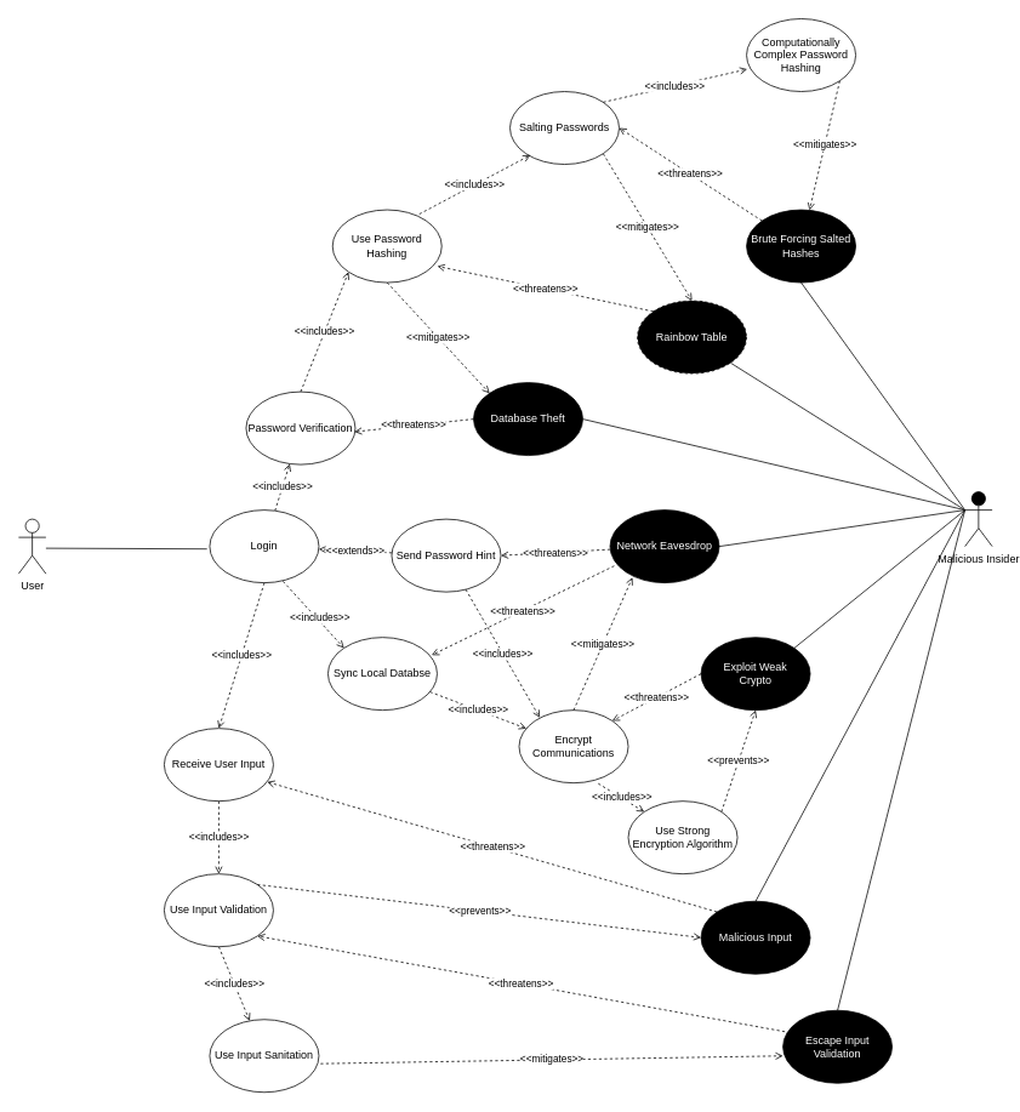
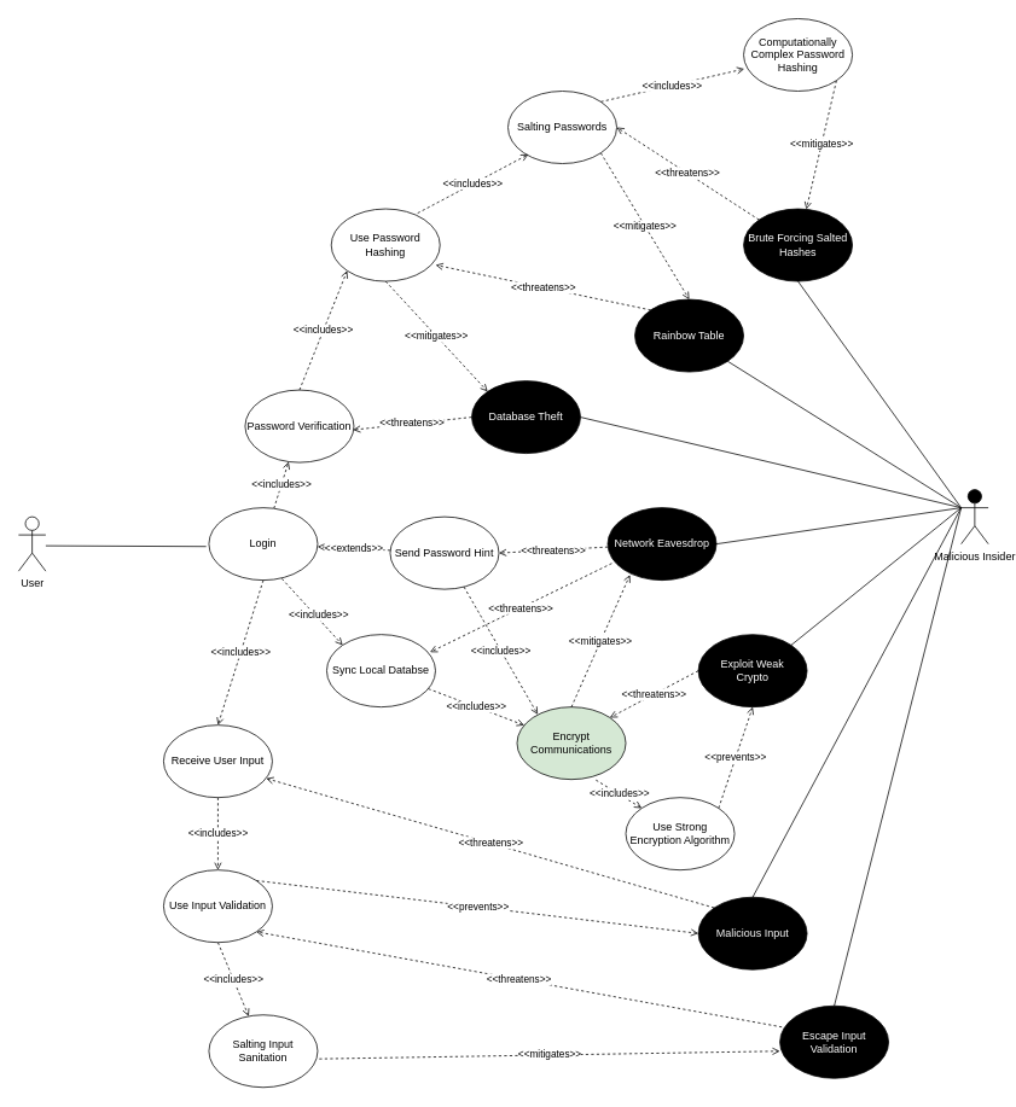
  <mxCell id="0" />
  <mxCell id="1" parent="0" />
  <mxCell id="2" value="User" style="shape=umlActor;verticalLabelPosition=bottom;verticalAlign=top;html=1;outlineConnect=0;fillColor=#FFFFFF;" parent="1" vertex="1"><mxGeometry x="20" y="570" width="30" height="60" as="geometry" /></mxCell>
  <mxCell id="3" value="" style="endArrow=none;html=1;entryX=-0.025;entryY=0.535;entryDx=0;entryDy=0;entryPerimeter=0;" parent="1" target="5" edge="1"><mxGeometry width="50" height="50" relative="1" as="geometry"><mxPoint x="50" y="602" as="sourcePoint" /><mxPoint x="140" y="602" as="targetPoint" /></mxGeometry></mxCell>
  <mxCell id="4" value="&amp;lt;&amp;lt;includes&amp;gt;&amp;gt;" style="rounded=1;orthogonalLoop=1;jettySize=auto;html=1;dashed=1;strokeWidth=1;endFill=0;endArrow=open;" parent="1" source="5" target="30" edge="1"><mxGeometry relative="1" as="geometry" /></mxCell>
  <mxCell id="5" value="Login" style="ellipse;whiteSpace=wrap;html=1;fillColor=#FFFFFF;" parent="1" vertex="1"><mxGeometry x="230" y="560" width="120" height="80" as="geometry" /></mxCell>
  <mxCell id="6" value="Use Input Validation" style="ellipse;whiteSpace=wrap;html=1;fillColor=#FFFFFF;" parent="1" vertex="1"><mxGeometry x="180" y="960" width="120" height="80" as="geometry" /></mxCell>
  <mxCell id="7" value="&amp;lt;&amp;lt;includes&amp;gt;&amp;gt;" style="endArrow=open;dashed=1;html=1;endFill=0;strokeWidth=1;exitX=0.5;exitY=1;exitDx=0;exitDy=0;entryX=0.5;entryY=0;entryDx=0;entryDy=0;" parent="1" source="5" target="25" edge="1"><mxGeometry width="50" height="50" relative="1" as="geometry"><mxPoint x="120" y="730" as="sourcePoint" /><mxPoint x="270" y="740" as="targetPoint" /></mxGeometry></mxCell>
  <mxCell id="8" value="Use Password Hashing" style="ellipse;whiteSpace=wrap;html=1;" parent="1" vertex="1"><mxGeometry x="365" y="230" width="120" height="80" as="geometry" /></mxCell>
  <mxCell id="9" value="Sync Local Databse" style="ellipse;whiteSpace=wrap;html=1;" parent="1" vertex="1"><mxGeometry x="360" y="700" width="120" height="80" as="geometry" /></mxCell>
  <mxCell id="10" value="&amp;lt;&amp;lt;includes&amp;gt;&amp;gt;" style="rounded=1;orthogonalLoop=1;jettySize=auto;html=1;dashed=1;strokeWidth=1;endFill=0;endArrow=open;exitX=0.671;exitY=0.979;exitDx=0;exitDy=0;exitPerimeter=0;entryX=0;entryY=0;entryDx=0;entryDy=0;" parent="1" source="5" target="9" edge="1"><mxGeometry x="0.149" y="3" relative="1" as="geometry"><mxPoint x="190" y="560" as="sourcePoint" /><mxPoint x="370" y="750" as="targetPoint" /><mxPoint as="offset" /></mxGeometry></mxCell>
  <mxCell id="11" value="Send Password Hint" style="ellipse;whiteSpace=wrap;html=1;" parent="1" vertex="1"><mxGeometry x="430" y="570" width="120" height="80" as="geometry" /></mxCell>
  <mxCell id="12" value="&amp;lt;&amp;lt;extends&amp;gt;&amp;gt;" style="rounded=1;orthogonalLoop=1;jettySize=auto;html=1;dashed=1;strokeWidth=1;endFill=0;endArrow=open;" parent="1" source="11" target="5" edge="1"><mxGeometry relative="1" as="geometry"><mxPoint x="360" y="610" as="sourcePoint" /><mxPoint x="450" y="660" as="targetPoint" /></mxGeometry></mxCell>
- <mxCell id="13" value="Rainbow Table" style="ellipse;whiteSpace=wrap;html=1;fillColor=#000000;fontColor=#FFFFFF;dashed=1;" parent="1" vertex="1"><mxGeometry x="700" y="330" width="120" height="80" as="geometry" /></mxCell>
+ <mxCell id="13" value="Rainbow Table" style="ellipse;whiteSpace=wrap;html=1;fillColor=#000000;fontColor=#FFFFFF;" parent="1" vertex="1"><mxGeometry x="700" y="330" width="120" height="80" as="geometry" /></mxCell>
  <mxCell id="14" value="Malicious Insider" style="shape=umlActor;verticalLabelPosition=bottom;verticalAlign=top;html=1;outlineConnect=0;fillColor=#000000;" parent="1" vertex="1"><mxGeometry x="1060" y="540" width="30" height="60" as="geometry" /></mxCell>
  <mxCell id="15" value="&amp;lt;&amp;lt;threatens&amp;gt;&amp;gt;" style="rounded=1;orthogonalLoop=1;jettySize=auto;html=1;dashed=1;strokeWidth=1;endFill=0;endArrow=open;exitX=0;exitY=0;exitDx=0;exitDy=0;entryX=0.96;entryY=0.775;entryDx=0;entryDy=0;entryPerimeter=0;" parent="1" source="13" target="8" edge="1"><mxGeometry relative="1" as="geometry"><mxPoint x="507.181" y="619.999" as="sourcePoint" /><mxPoint x="610.002" y="554.973" as="targetPoint" /></mxGeometry></mxCell>
  <mxCell id="16" value="Salting Passwords" style="ellipse;whiteSpace=wrap;html=1;" parent="1" vertex="1"><mxGeometry x="560" y="100" width="120" height="80" as="geometry" /></mxCell>
  <mxCell id="17" value="&amp;lt;&amp;lt;includes&amp;gt;&amp;gt;" style="rounded=1;orthogonalLoop=1;jettySize=auto;html=1;dashed=1;strokeWidth=1;endFill=0;endArrow=open;exitX=0.794;exitY=0.059;exitDx=0;exitDy=0;exitPerimeter=0;entryX=0.187;entryY=0.874;entryDx=0;entryDy=0;entryPerimeter=0;" parent="1" source="8" target="16" edge="1"><mxGeometry relative="1" as="geometry"><mxPoint x="570.001" y="483.533" as="sourcePoint" /><mxPoint x="634.992" y="439.997" as="targetPoint" /></mxGeometry></mxCell>
  <mxCell id="18" value="&amp;lt;&amp;lt;mitigates&amp;gt;&amp;gt;" style="rounded=1;orthogonalLoop=1;jettySize=auto;html=1;dashed=1;strokeWidth=1;endFill=0;endArrow=open;exitX=1;exitY=1;exitDx=0;exitDy=0;entryX=0.5;entryY=0;entryDx=0;entryDy=0;" parent="1" source="16" target="13" edge="1"><mxGeometry relative="1" as="geometry"><mxPoint x="672.84" y="454.8" as="sourcePoint" /><mxPoint x="730" y="410" as="targetPoint" /></mxGeometry></mxCell>
  <mxCell id="19" style="edgeStyle=none;rounded=0;orthogonalLoop=1;jettySize=auto;html=1;exitX=0.5;exitY=1;exitDx=0;exitDy=0;entryX=0;entryY=0.333;entryDx=0;entryDy=0;entryPerimeter=0;fontColor=#FFFFFF;endArrow=none;endFill=0;" parent="1" source="20" target="14" edge="1"><mxGeometry relative="1" as="geometry" /></mxCell>
  <mxCell id="20" value="Brute Forcing Salted Hashes" style="ellipse;whiteSpace=wrap;html=1;fillColor=#000000;fontColor=#FFFFFF;" parent="1" vertex="1"><mxGeometry x="820" y="230" width="120" height="80" as="geometry" /></mxCell>
  <mxCell id="21" value="&amp;lt;&amp;lt;threatens&amp;gt;&amp;gt;" style="rounded=1;orthogonalLoop=1;jettySize=auto;html=1;dashed=1;strokeWidth=1;endFill=0;endArrow=open;entryX=1;entryY=0.5;entryDx=0;entryDy=0;" parent="1" source="20" target="16" edge="1"><mxGeometry relative="1" as="geometry"><mxPoint x="812.374" y="449.716" as="sourcePoint" /><mxPoint x="740" y="450" as="targetPoint" /></mxGeometry></mxCell>
  <mxCell id="22" value="Computationally Complex Password Hashing" style="ellipse;whiteSpace=wrap;html=1;" parent="1" vertex="1"><mxGeometry x="820" y="20" width="120" height="80" as="geometry" /></mxCell>
  <mxCell id="23" value="&amp;lt;&amp;lt;mitigates&amp;gt;&amp;gt;" style="rounded=1;orthogonalLoop=1;jettySize=auto;html=1;dashed=1;strokeWidth=1;endFill=0;endArrow=open;exitX=1;exitY=1;exitDx=0;exitDy=0;" parent="1" source="22" target="20" edge="1"><mxGeometry relative="1" as="geometry"><mxPoint x="822.426" y="200.004" as="sourcePoint" /><mxPoint x="870" y="311.72" as="targetPoint" /></mxGeometry></mxCell>
  <mxCell id="24" value="&amp;lt;&amp;lt;includes&amp;gt;&amp;gt;" style="rounded=1;orthogonalLoop=1;jettySize=auto;html=1;dashed=1;strokeWidth=1;endFill=0;endArrow=open;exitX=1;exitY=0;exitDx=0;exitDy=0;entryX=0.006;entryY=0.693;entryDx=0;entryDy=0;entryPerimeter=0;" parent="1" source="16" target="22" edge="1"><mxGeometry relative="1" as="geometry"><mxPoint x="672.84" y="344.8" as="sourcePoint" /><mxPoint x="720" y="300" as="targetPoint" /></mxGeometry></mxCell>
  <mxCell id="25" value="Receive User Input" style="ellipse;whiteSpace=wrap;html=1;fillColor=#FFFFFF;" parent="1" vertex="1"><mxGeometry x="180" y="800" width="120" height="80" as="geometry" /></mxCell>
  <mxCell id="26" value="Malicious Input" style="ellipse;whiteSpace=wrap;html=1;fillColor=#000000;fontColor=#FFFFFF;" parent="1" vertex="1"><mxGeometry x="770" y="990" width="120" height="80" as="geometry" /></mxCell>
  <mxCell id="27" value="&amp;lt;&amp;lt;includes&amp;gt;&amp;gt;" style="rounded=1;orthogonalLoop=1;jettySize=auto;html=1;dashed=1;strokeWidth=1;endFill=0;endArrow=open;exitX=0.5;exitY=1;exitDx=0;exitDy=0;entryX=0.5;entryY=0;entryDx=0;entryDy=0;" parent="1" source="25" target="6" edge="1"><mxGeometry relative="1" as="geometry"><mxPoint x="290" y="1054.8" as="sourcePoint" /><mxPoint x="337.16" y="1010" as="targetPoint" /></mxGeometry></mxCell>
  <mxCell id="28" value="&amp;lt;&amp;lt;threatens&amp;gt;&amp;gt;" style="rounded=1;orthogonalLoop=1;jettySize=auto;html=1;dashed=1;strokeWidth=1;endFill=0;endArrow=open;exitX=0;exitY=0;exitDx=0;exitDy=0;entryX=0.943;entryY=0.736;entryDx=0;entryDy=0;entryPerimeter=0;" parent="1" source="26" target="25" edge="1"><mxGeometry relative="1" as="geometry"><mxPoint x="412.374" y="859.716" as="sourcePoint" /><mxPoint x="300" y="840" as="targetPoint" /></mxGeometry></mxCell>
  <mxCell id="29" value="&amp;lt;&amp;lt;prevents&amp;gt;&amp;gt;" style="rounded=1;orthogonalLoop=1;jettySize=auto;html=1;dashed=1;strokeWidth=1;endFill=0;endArrow=open;exitX=1;exitY=0;exitDx=0;exitDy=0;entryX=0;entryY=0.5;entryDx=0;entryDy=0;" parent="1" source="6" target="26" edge="1"><mxGeometry relative="1" as="geometry"><mxPoint x="582.426" y="910.004" as="sourcePoint" /><mxPoint x="630" y="1021.72" as="targetPoint" /></mxGeometry></mxCell>
  <mxCell id="30" value="Password Verification" style="ellipse;whiteSpace=wrap;html=1;" parent="1" vertex="1"><mxGeometry x="270" y="430" width="120" height="80" as="geometry" /></mxCell>
  <mxCell id="31" value="Database Theft" style="ellipse;whiteSpace=wrap;html=1;fillColor=#000000;fontColor=#FFFFFF;" parent="1" vertex="1"><mxGeometry x="520" y="420" width="120" height="80" as="geometry" /></mxCell>
  <mxCell id="32" value="&amp;lt;&amp;lt;threatens&amp;gt;&amp;gt;" style="rounded=1;orthogonalLoop=1;jettySize=auto;html=1;dashed=1;strokeWidth=1;endFill=0;endArrow=open;exitX=0;exitY=0.5;exitDx=0;exitDy=0;entryX=0.992;entryY=0.55;entryDx=0;entryDy=0;entryPerimeter=0;" parent="1" source="31" target="30" edge="1"><mxGeometry relative="1" as="geometry"><mxPoint x="590" y="536.16" as="sourcePoint" /><mxPoint x="529.64" y="520" as="targetPoint" /></mxGeometry></mxCell>
  <mxCell id="33" value="&amp;lt;&amp;lt;includes&amp;gt;&amp;gt;" style="rounded=1;orthogonalLoop=1;jettySize=auto;html=1;dashed=1;strokeWidth=1;endFill=0;endArrow=open;exitX=0.5;exitY=0;exitDx=0;exitDy=0;entryX=0;entryY=1;entryDx=0;entryDy=0;" parent="1" source="30" target="8" edge="1"><mxGeometry relative="1" as="geometry"><mxPoint x="348.941" y="586.86" as="sourcePoint" /><mxPoint x="540" y="590" as="targetPoint" /></mxGeometry></mxCell>
  <mxCell id="34" value="&amp;lt;&amp;lt;mitigates&amp;gt;&amp;gt;" style="rounded=1;orthogonalLoop=1;jettySize=auto;html=1;dashed=1;strokeWidth=1;endFill=0;endArrow=open;exitX=0.5;exitY=1;exitDx=0;exitDy=0;entryX=0;entryY=0;entryDx=0;entryDy=0;" parent="1" source="8" target="31" edge="1"><mxGeometry relative="1" as="geometry"><mxPoint x="769.996" y="530.004" as="sourcePoint" /><mxPoint x="837.57" y="691.72" as="targetPoint" /></mxGeometry></mxCell>
  <mxCell id="35" value="Escape Input Validation" style="ellipse;whiteSpace=wrap;html=1;fillColor=#000000;fontColor=#FFFFFF;" parent="1" vertex="1"><mxGeometry x="860" y="1110" width="120" height="80" as="geometry" /></mxCell>
  <mxCell id="36" value="&amp;lt;&amp;lt;threatens&amp;gt;&amp;gt;" style="rounded=1;orthogonalLoop=1;jettySize=auto;html=1;dashed=1;strokeWidth=1;endFill=0;endArrow=open;exitX=0.018;exitY=0.292;exitDx=0;exitDy=0;entryX=1;entryY=1;entryDx=0;entryDy=0;exitPerimeter=0;" parent="1" source="35" target="6" edge="1"><mxGeometry relative="1" as="geometry"><mxPoint x="630.004" y="1081.416" as="sourcePoint" /><mxPoint x="485.59" y="1018.58" as="targetPoint" /></mxGeometry></mxCell>
- <mxCell id="37" value="Use Input Sanitation" style="ellipse;whiteSpace=wrap;html=1;fillColor=#FFFFFF;" parent="1" vertex="1"><mxGeometry x="230" y="1120" width="120" height="80" as="geometry" /></mxCell>
+ <mxCell id="37" value="Salting Input Sanitation" style="ellipse;whiteSpace=wrap;html=1;fillColor=#FFFFFF;" parent="1" vertex="1"><mxGeometry x="230" y="1120" width="120" height="80" as="geometry" /></mxCell>
  <mxCell id="38" value="&amp;lt;&amp;lt;includes&amp;gt;&amp;gt;" style="rounded=1;orthogonalLoop=1;jettySize=auto;html=1;dashed=1;strokeWidth=1;endFill=0;endArrow=open;exitX=0.5;exitY=1;exitDx=0;exitDy=0;" parent="1" source="6" target="37" edge="1"><mxGeometry relative="1" as="geometry"><mxPoint x="295" y="1070" as="sourcePoint" /><mxPoint x="135" y="1110" as="targetPoint" /></mxGeometry></mxCell>
  <mxCell id="39" value="&amp;lt;&amp;lt;mitigates&amp;gt;&amp;gt;" style="rounded=1;orthogonalLoop=1;jettySize=auto;html=1;dashed=1;strokeWidth=1;endFill=0;endArrow=open;exitX=1.015;exitY=0.607;exitDx=0;exitDy=0;exitPerimeter=0;" parent="1" source="37" edge="1"><mxGeometry relative="1" as="geometry"><mxPoint x="419.996" y="1273.436" as="sourcePoint" /><mxPoint x="860" y="1160" as="targetPoint" /></mxGeometry></mxCell>
  <mxCell id="40" value="Network Eavesdrop" style="ellipse;whiteSpace=wrap;html=1;fillColor=#000000;fontColor=#FFFFFF;" parent="1" vertex="1"><mxGeometry x="670" y="560" width="120" height="80" as="geometry" /></mxCell>
  <mxCell id="41" value="&amp;lt;&amp;lt;threatens&amp;gt;&amp;gt;" style="rounded=1;orthogonalLoop=1;jettySize=auto;html=1;dashed=1;strokeWidth=1;endFill=0;endArrow=open;entryX=1;entryY=0.5;entryDx=0;entryDy=0;" parent="1" source="40" target="11" edge="1"><mxGeometry relative="1" as="geometry"><mxPoint x="660" y="690" as="sourcePoint" /><mxPoint x="549.996" y="650.004" as="targetPoint" /></mxGeometry></mxCell>
- <mxCell id="42" value="Encrypt Communications" style="ellipse;whiteSpace=wrap;html=1;" parent="1" vertex="1"><mxGeometry x="570" y="780" width="120" height="80" as="geometry" /></mxCell>
+ <mxCell id="42" value="Encrypt Communications" style="ellipse;whiteSpace=wrap;html=1;fillColor=#d5e8d4;" parent="1" vertex="1"><mxGeometry x="570" y="780" width="120" height="80" as="geometry" /></mxCell>
  <mxCell id="43" value="Use Strong Encryption Algorithm" style="ellipse;whiteSpace=wrap;html=1;" parent="1" vertex="1"><mxGeometry x="690" y="880" width="120" height="80" as="geometry" /></mxCell>
  <mxCell id="44" value="Exploit Weak &lt;br&gt;Crypto" style="ellipse;whiteSpace=wrap;html=1;fillColor=#000000;fontColor=#FFFFFF;" parent="1" vertex="1"><mxGeometry x="770" y="700" width="120" height="80" as="geometry" /></mxCell>
  <mxCell id="45" value="&amp;lt;&amp;lt;threatens&amp;gt;&amp;gt;" style="rounded=1;orthogonalLoop=1;jettySize=auto;html=1;dashed=1;strokeWidth=1;endFill=0;endArrow=open;exitX=0;exitY=0.5;exitDx=0;exitDy=0;entryX=1;entryY=0;entryDx=0;entryDy=0;" parent="1" source="44" target="42" edge="1"><mxGeometry relative="1" as="geometry"><mxPoint x="800.003" y="723.96" as="sourcePoint" /><mxPoint x="656" y="830" as="targetPoint" /></mxGeometry></mxCell>
  <mxCell id="46" value="&amp;lt;&amp;lt;prevents&amp;gt;&amp;gt;" style="rounded=1;orthogonalLoop=1;jettySize=auto;html=1;dashed=1;strokeWidth=1;endFill=0;endArrow=open;exitX=1;exitY=0;exitDx=0;exitDy=0;entryX=0.5;entryY=1;entryDx=0;entryDy=0;" parent="1" source="43" target="44" edge="1"><mxGeometry relative="1" as="geometry"><mxPoint x="857.426" y="923.436" as="sourcePoint" /><mxPoint x="1062.574" y="920.004" as="targetPoint" /></mxGeometry></mxCell>
  <mxCell id="47" value="&amp;lt;&amp;lt;includes&amp;gt;&amp;gt;" style="rounded=1;orthogonalLoop=1;jettySize=auto;html=1;dashed=1;strokeWidth=1;endFill=0;endArrow=open;exitX=0.725;exitY=1.008;exitDx=0;exitDy=0;exitPerimeter=0;entryX=0;entryY=0;entryDx=0;entryDy=0;" parent="1" source="42" target="43" edge="1"><mxGeometry relative="1" as="geometry"><mxPoint x="591.72" y="950" as="sourcePoint" /><mxPoint x="568.271" y="1090.239" as="targetPoint" /></mxGeometry></mxCell>
  <mxCell id="48" value="&amp;lt;&amp;lt;includes&amp;gt;&amp;gt;" style="rounded=1;orthogonalLoop=1;jettySize=auto;html=1;dashed=1;strokeWidth=1;endFill=0;endArrow=open;entryX=0.19;entryY=0.103;entryDx=0;entryDy=0;entryPerimeter=0;" parent="1" source="11" target="42" edge="1"><mxGeometry relative="1" as="geometry"><mxPoint x="621.72" y="710" as="sourcePoint" /><mxPoint x="598.271" y="850.239" as="targetPoint" /></mxGeometry></mxCell>
  <mxCell id="49" value="&amp;lt;&amp;lt;mitigates&amp;gt;&amp;gt;" style="rounded=1;orthogonalLoop=1;jettySize=auto;html=1;dashed=1;strokeWidth=1;endFill=0;endArrow=open;exitX=0.5;exitY=0;exitDx=0;exitDy=0;entryX=0.205;entryY=0.926;entryDx=0;entryDy=0;entryPerimeter=0;" parent="1" source="42" target="40" edge="1"><mxGeometry relative="1" as="geometry"><mxPoint x="690" y="680" as="sourcePoint" /><mxPoint x="727.574" y="801.716" as="targetPoint" /></mxGeometry></mxCell>
  <mxCell id="50" value="&amp;lt;&amp;lt;includes&amp;gt;&amp;gt;" style="rounded=1;orthogonalLoop=1;jettySize=auto;html=1;dashed=1;strokeWidth=1;endFill=0;endArrow=open;" parent="1" source="9" target="42" edge="1"><mxGeometry relative="1" as="geometry"><mxPoint x="498.427" y="810.004" as="sourcePoint" /><mxPoint x="530" y="918.95" as="targetPoint" /></mxGeometry></mxCell>
  <mxCell id="51" value="&amp;lt;&amp;lt;threatens&amp;gt;&amp;gt;" style="rounded=1;orthogonalLoop=1;jettySize=auto;html=1;dashed=1;strokeWidth=1;endFill=0;endArrow=open;entryX=0.95;entryY=0.243;entryDx=0;entryDy=0;exitX=0.038;exitY=0.768;exitDx=0;exitDy=0;exitPerimeter=0;entryPerimeter=0;" parent="1" source="40" target="9" edge="1"><mxGeometry relative="1" as="geometry"><mxPoint x="670" y="736.712" as="sourcePoint" /><mxPoint x="559.78" y="743.29" as="targetPoint" /></mxGeometry></mxCell>
  <mxCell id="52" style="edgeStyle=none;rounded=0;orthogonalLoop=1;jettySize=auto;html=1;exitX=1;exitY=0.5;exitDx=0;exitDy=0;fontColor=#FFFFFF;endArrow=none;endFill=0;" parent="1" source="31" edge="1"><mxGeometry relative="1" as="geometry"><mxPoint x="810" y="370" as="sourcePoint" /><mxPoint x="1060" y="560" as="targetPoint" /></mxGeometry></mxCell>
  <mxCell id="53" style="edgeStyle=none;rounded=0;orthogonalLoop=1;jettySize=auto;html=1;exitX=1;exitY=1;exitDx=0;exitDy=0;fontColor=#FFFFFF;endArrow=none;endFill=0;" parent="1" source="13" edge="1"><mxGeometry relative="1" as="geometry"><mxPoint x="865" y="410" as="sourcePoint" /><mxPoint x="1060" y="560" as="targetPoint" /></mxGeometry></mxCell>
  <mxCell id="54" style="edgeStyle=none;rounded=0;orthogonalLoop=1;jettySize=auto;html=1;fontColor=#FFFFFF;endArrow=none;endFill=0;entryX=1;entryY=0.5;entryDx=0;entryDy=0;" parent="1" target="40" edge="1"><mxGeometry relative="1" as="geometry"><mxPoint x="1060" y="560" as="sourcePoint" /><mxPoint x="1340" y="750" as="targetPoint" /></mxGeometry></mxCell>
  <mxCell id="55" style="edgeStyle=none;rounded=0;orthogonalLoop=1;jettySize=auto;html=1;fontColor=#FFFFFF;endArrow=none;endFill=0;entryX=1;entryY=0;entryDx=0;entryDy=0;" parent="1" target="44" edge="1"><mxGeometry relative="1" as="geometry"><mxPoint x="1060" y="560" as="sourcePoint" /><mxPoint x="1440" y="730" as="targetPoint" /></mxGeometry></mxCell>
  <mxCell id="56" style="edgeStyle=none;rounded=0;orthogonalLoop=1;jettySize=auto;html=1;fontColor=#FFFFFF;endArrow=none;endFill=0;entryX=0.5;entryY=0;entryDx=0;entryDy=0;" parent="1" target="26" edge="1"><mxGeometry relative="1" as="geometry"><mxPoint x="1060" y="560" as="sourcePoint" /><mxPoint x="1490" y="800" as="targetPoint" /></mxGeometry></mxCell>
  <mxCell id="57" style="edgeStyle=none;rounded=0;orthogonalLoop=1;jettySize=auto;html=1;fontColor=#FFFFFF;endArrow=none;endFill=0;entryX=0.5;entryY=0;entryDx=0;entryDy=0;" parent="1" target="35" edge="1"><mxGeometry relative="1" as="geometry"><mxPoint x="1060" y="560" as="sourcePoint" /><mxPoint x="1010" y="960" as="targetPoint" /></mxGeometry></mxCell>
